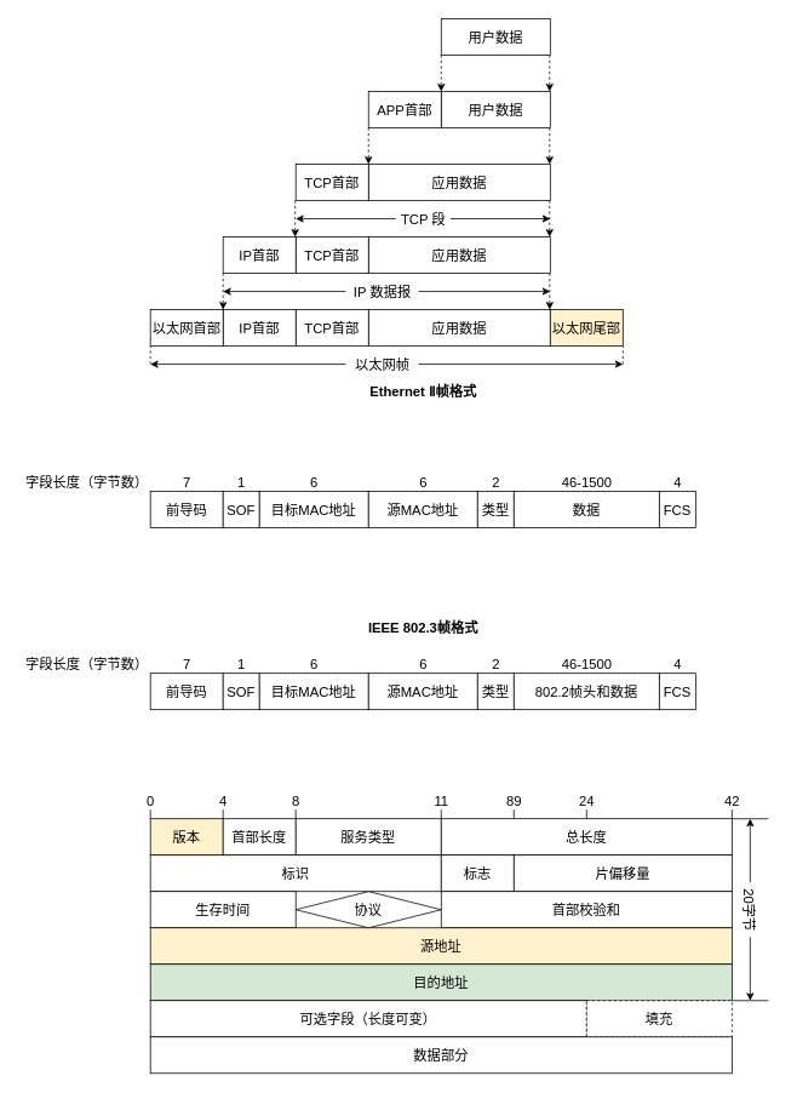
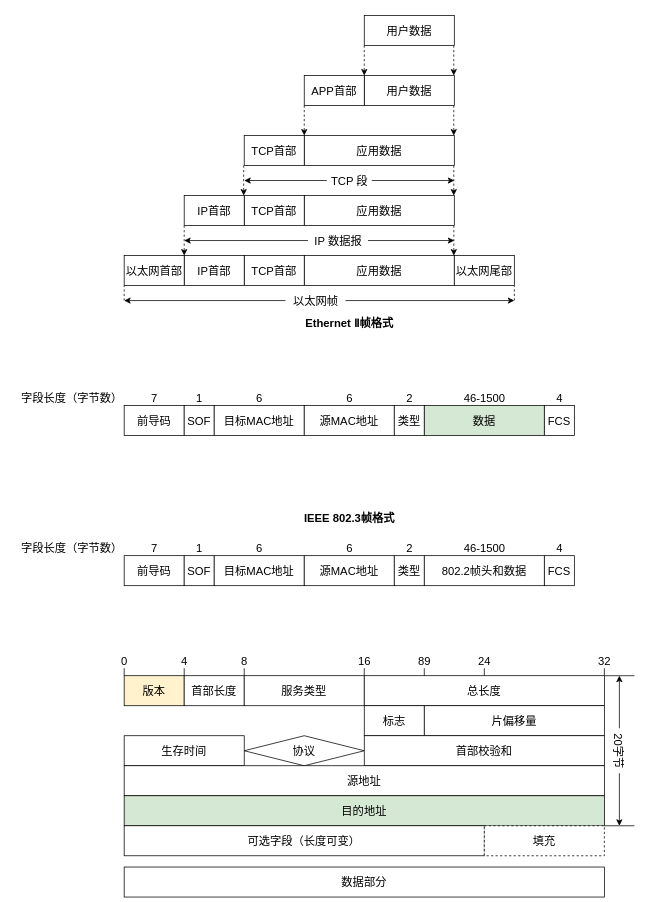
  <mxCell id="0" />
  <mxCell id="1" parent="0" />
  <mxCell id="2" value="用户数据" style="rounded=0;whiteSpace=wrap;html=1;fontSize=15;" vertex="1" parent="1"><mxGeometry x="485" y="20" width="120" height="40" as="geometry" /></mxCell>
  <mxCell id="3" value="用户数据" style="rounded=0;whiteSpace=wrap;html=1;fontSize=15;" vertex="1" parent="1"><mxGeometry x="485" y="100" width="120" height="40" as="geometry" /></mxCell>
  <mxCell id="4" value="应用数据" style="rounded=0;whiteSpace=wrap;html=1;fontSize=15;" vertex="1" parent="1"><mxGeometry x="405" y="180" width="200" height="40" as="geometry" /></mxCell>
  <mxCell id="5" value="APP首部" style="rounded=0;whiteSpace=wrap;html=1;fontSize=15;" vertex="1" parent="1"><mxGeometry x="405" y="100" width="80" height="40" as="geometry" /></mxCell>
  <mxCell id="6" value="" style="endArrow=classic;html=1;rounded=0;fontSize=15;dashed=1;exitX=0;exitY=1;exitDx=0;exitDy=0;entryX=0;entryY=0;entryDx=0;entryDy=0;" edge="1" parent="1" source="2" target="3"><mxGeometry width="50" height="50" relative="1" as="geometry"><mxPoint x="505" y="290" as="sourcePoint" /><mxPoint x="555" y="240" as="targetPoint" /></mxGeometry></mxCell>
  <mxCell id="7" value="" style="endArrow=classic;html=1;rounded=0;fontSize=15;dashed=1;exitX=0;exitY=1;exitDx=0;exitDy=0;entryX=0;entryY=0;entryDx=0;entryDy=0;strokeWidth=1;" edge="1" parent="1"><mxGeometry width="50" height="50" relative="1" as="geometry"><mxPoint x="604.31" y="60" as="sourcePoint" /><mxPoint x="604.31" y="100" as="targetPoint" /></mxGeometry></mxCell>
  <mxCell id="8" value="" style="endArrow=classic;html=1;rounded=0;fontSize=15;dashed=1;exitX=0;exitY=1;exitDx=0;exitDy=0;entryX=0;entryY=0;entryDx=0;entryDy=0;" edge="1" parent="1"><mxGeometry width="50" height="50" relative="1" as="geometry"><mxPoint x="405" y="140" as="sourcePoint" /><mxPoint x="405" y="180" as="targetPoint" /></mxGeometry></mxCell>
  <mxCell id="9" value="" style="endArrow=classic;html=1;rounded=0;fontSize=15;dashed=1;exitX=0;exitY=1;exitDx=0;exitDy=0;entryX=0;entryY=0;entryDx=0;entryDy=0;" edge="1" parent="1"><mxGeometry width="50" height="50" relative="1" as="geometry"><mxPoint x="604.31" y="140" as="sourcePoint" /><mxPoint x="604.31" y="180" as="targetPoint" /></mxGeometry></mxCell>
  <mxCell id="10" value="TCP首部" style="rounded=0;whiteSpace=wrap;html=1;fontSize=15;" vertex="1" parent="1"><mxGeometry x="325" y="180" width="80" height="40" as="geometry" /></mxCell>
  <mxCell id="11" value="应用数据" style="rounded=0;whiteSpace=wrap;html=1;fontSize=15;" vertex="1" parent="1"><mxGeometry x="405" y="260" width="200" height="40" as="geometry" /></mxCell>
  <mxCell id="12" value="TCP首部" style="rounded=0;whiteSpace=wrap;html=1;fontSize=15;" vertex="1" parent="1"><mxGeometry x="325" y="260" width="80" height="40" as="geometry" /></mxCell>
  <mxCell id="13" value="" style="endArrow=classic;html=1;rounded=0;fontSize=15;dashed=1;exitX=0;exitY=1;exitDx=0;exitDy=0;entryX=0;entryY=0;entryDx=0;entryDy=0;" edge="1" parent="1"><mxGeometry width="50" height="50" relative="1" as="geometry"><mxPoint x="324.31" y="220" as="sourcePoint" /><mxPoint x="324.31" y="260" as="targetPoint" /></mxGeometry></mxCell>
  <mxCell id="14" value="" style="endArrow=classic;html=1;rounded=0;fontSize=15;dashed=1;exitX=0;exitY=1;exitDx=0;exitDy=0;entryX=0;entryY=0;entryDx=0;entryDy=0;" edge="1" parent="1"><mxGeometry width="50" height="50" relative="1" as="geometry"><mxPoint x="604.31" y="220" as="sourcePoint" /><mxPoint x="604.31" y="260" as="targetPoint" /></mxGeometry></mxCell>
  <mxCell id="15" value="IP首部" style="rounded=0;whiteSpace=wrap;html=1;fontSize=15;" vertex="1" parent="1"><mxGeometry x="245" y="260" width="80" height="40" as="geometry" /></mxCell>
  <mxCell id="16" value="" style="endArrow=classic;startArrow=none;html=1;rounded=0;fontSize=15;strokeWidth=1;" edge="1" parent="1" source="17"><mxGeometry width="50" height="50" relative="1" as="geometry"><mxPoint x="325" y="240" as="sourcePoint" /><mxPoint x="605" y="240" as="targetPoint" /></mxGeometry></mxCell>
  <mxCell id="17" value="TCP 段" style="text;html=1;align=center;verticalAlign=middle;resizable=0;points=[];autosize=1;strokeColor=none;fillColor=none;fontSize=15;" vertex="1" parent="1"><mxGeometry x="435" y="230" width="60" height="20" as="geometry" /></mxCell>
  <mxCell id="18" value="" style="endArrow=none;startArrow=classic;html=1;rounded=0;fontSize=15;strokeWidth=1;" edge="1" parent="1" target="17"><mxGeometry width="50" height="50" relative="1" as="geometry"><mxPoint x="325" y="240" as="sourcePoint" /><mxPoint x="605" y="240" as="targetPoint" /></mxGeometry></mxCell>
  <mxCell id="19" value="应用数据" style="rounded=0;whiteSpace=wrap;html=1;fontSize=15;" vertex="1" parent="1"><mxGeometry x="405" y="340" width="200" height="40" as="geometry" /></mxCell>
  <mxCell id="20" value="TCP首部" style="rounded=0;whiteSpace=wrap;html=1;fontSize=15;" vertex="1" parent="1"><mxGeometry x="325" y="340" width="80" height="40" as="geometry" /></mxCell>
  <mxCell id="21" value="IP首部" style="rounded=0;whiteSpace=wrap;html=1;fontSize=15;" vertex="1" parent="1"><mxGeometry x="245" y="340" width="80" height="40" as="geometry" /></mxCell>
  <mxCell id="22" value="以太网首部" style="rounded=0;whiteSpace=wrap;html=1;fontSize=15;" vertex="1" parent="1"><mxGeometry x="165" y="340" width="80" height="40" as="geometry" /></mxCell>
- <mxCell id="23" value="以太网尾部" style="rounded=0;whiteSpace=wrap;html=1;fontSize=15;fillColor=#fff2cc;" vertex="1" parent="1"><mxGeometry x="605" y="340" width="80" height="40" as="geometry" /></mxCell>
+ <mxCell id="23" value="以太网尾部" style="rounded=0;whiteSpace=wrap;html=1;fontSize=15;" vertex="1" parent="1"><mxGeometry x="605" y="340" width="80" height="40" as="geometry" /></mxCell>
  <mxCell id="24" value="" style="endArrow=classic;html=1;rounded=0;fontSize=15;dashed=1;exitX=0;exitY=1;exitDx=0;exitDy=0;entryX=0;entryY=0;entryDx=0;entryDy=0;" edge="1" parent="1"><mxGeometry width="50" height="50" relative="1" as="geometry"><mxPoint x="245" y="300" as="sourcePoint" /><mxPoint x="245" y="340" as="targetPoint" /></mxGeometry></mxCell>
  <mxCell id="25" value="" style="endArrow=classic;html=1;rounded=0;fontSize=15;dashed=1;exitX=0;exitY=1;exitDx=0;exitDy=0;entryX=0;entryY=0;entryDx=0;entryDy=0;" edge="1" parent="1"><mxGeometry width="50" height="50" relative="1" as="geometry"><mxPoint x="604.38" y="300" as="sourcePoint" /><mxPoint x="604.38" y="340" as="targetPoint" /></mxGeometry></mxCell>
  <mxCell id="26" value="" style="endArrow=classic;startArrow=none;html=1;rounded=0;fontSize=15;strokeWidth=1;" edge="1" parent="1" source="27"><mxGeometry width="50" height="50" relative="1" as="geometry"><mxPoint x="245" y="320" as="sourcePoint" /><mxPoint x="605" y="320" as="targetPoint" /></mxGeometry></mxCell>
- <mxCell id="27" value="IP 数据报" style="text;html=1;align=center;verticalAlign=middle;resizable=0;points=[];autosize=1;strokeColor=none;fillColor=none;fontSize=15;" vertex="1" parent="1"><mxGeometry x="380" y="310" width="80" height="20" as="geometry" /></mxCell>
+ <mxCell id="27" value="IP 数据报" style="text;html=1;align=center;verticalAlign=middle;resizable=0;points=[];autosize=1;strokeColor=none;fillColor=none;fontSize=15;" vertex="1" parent="1"><mxGeometry x="410" y="310" width="80" height="20" as="geometry" /></mxCell>
  <mxCell id="28" value="" style="endArrow=none;startArrow=classic;html=1;rounded=0;fontSize=15;strokeWidth=1;" edge="1" parent="1" target="27"><mxGeometry width="50" height="50" relative="1" as="geometry"><mxPoint x="245" y="320" as="sourcePoint" /><mxPoint x="605" y="320" as="targetPoint" /></mxGeometry></mxCell>
  <mxCell id="29" value="" style="endArrow=classic;startArrow=none;html=1;rounded=0;fontSize=15;strokeWidth=1;" edge="1" parent="1" source="32"><mxGeometry width="50" height="50" relative="1" as="geometry"><mxPoint x="165" y="400" as="sourcePoint" /><mxPoint x="685" y="400" as="targetPoint" /></mxGeometry></mxCell>
  <mxCell id="30" value="" style="endArrow=none;dashed=1;html=1;rounded=0;fontSize=15;strokeWidth=1;" edge="1" parent="1"><mxGeometry width="50" height="50" relative="1" as="geometry"><mxPoint x="165" y="400" as="sourcePoint" /><mxPoint x="165" y="380" as="targetPoint" /></mxGeometry></mxCell>
  <mxCell id="31" value="" style="endArrow=none;dashed=1;html=1;rounded=0;fontSize=15;strokeWidth=1;" edge="1" parent="1"><mxGeometry width="50" height="50" relative="1" as="geometry"><mxPoint x="685" y="400" as="sourcePoint" /><mxPoint x="685" y="380" as="targetPoint" /></mxGeometry></mxCell>
  <mxCell id="32" value="以太网帧" style="text;html=1;align=center;verticalAlign=middle;resizable=0;points=[];autosize=1;strokeColor=none;fillColor=none;fontSize=15;" vertex="1" parent="1"><mxGeometry x="380" y="390" width="80" height="20" as="geometry" /></mxCell>
  <mxCell id="33" value="" style="endArrow=none;startArrow=classic;html=1;rounded=0;fontSize=15;strokeWidth=1;" edge="1" parent="1" target="32"><mxGeometry width="50" height="50" relative="1" as="geometry"><mxPoint x="165" y="400" as="sourcePoint" /><mxPoint x="685" y="400" as="targetPoint" /></mxGeometry></mxCell>
  <mxCell id="34" value="前导码" style="rounded=0;whiteSpace=wrap;html=1;fontSize=15;" vertex="1" parent="1"><mxGeometry x="165" y="540" width="80" height="40" as="geometry" /></mxCell>
  <mxCell id="35" value="SOF" style="rounded=0;whiteSpace=wrap;html=1;fontSize=15;" vertex="1" parent="1"><mxGeometry x="245" y="540" width="40" height="40" as="geometry" /></mxCell>
  <mxCell id="36" value="目标MAC地址" style="rounded=0;whiteSpace=wrap;html=1;fontSize=15;" vertex="1" parent="1"><mxGeometry y="540" width="120" height="40" as="geometry" x="285" /></mxCell>
  <mxCell id="37" value="源MAC地址" style="rounded=0;whiteSpace=wrap;html=1;fontSize=15;" vertex="1" parent="1"><mxGeometry x="405" y="540" width="120" height="40" as="geometry" /></mxCell>
  <mxCell id="38" value="类型" style="rounded=0;whiteSpace=wrap;html=1;fontSize=15;" vertex="1" parent="1"><mxGeometry x="525" y="540" width="40" height="40" as="geometry" /></mxCell>
- <mxCell id="39" value="数据" style="rounded=0;whiteSpace=wrap;html=1;fontSize=15;" vertex="1" parent="1"><mxGeometry x="565" y="540" width="160" height="40" as="geometry" /></mxCell>
+ <mxCell id="39" value="数据" style="rounded=0;whiteSpace=wrap;html=1;fontSize=15;fillColor=#d5e8d4;" vertex="1" parent="1"><mxGeometry x="565" y="540" width="160" height="40" as="geometry" /></mxCell>
  <mxCell id="40" value="FCS" style="rounded=0;whiteSpace=wrap;html=1;fontSize=15;" vertex="1" parent="1"><mxGeometry x="725" y="540" width="40" height="40" as="geometry" /></mxCell>
  <mxCell id="41" value="前导码" style="rounded=0;whiteSpace=wrap;html=1;fontSize=15;" vertex="1" parent="1"><mxGeometry x="165" y="740" width="80" height="40" as="geometry" /></mxCell>
  <mxCell id="42" value="SOF" style="rounded=0;whiteSpace=wrap;html=1;fontSize=15;" vertex="1" parent="1"><mxGeometry x="245" y="740" width="40" height="40" as="geometry" /></mxCell>
  <mxCell id="43" value="目标MAC地址" style="rounded=0;whiteSpace=wrap;html=1;fontSize=15;" vertex="1" parent="1"><mxGeometry y="740" width="120" height="40" as="geometry" x="285" /></mxCell>
  <mxCell id="44" value="源MAC地址" style="rounded=0;whiteSpace=wrap;html=1;fontSize=15;" vertex="1" parent="1"><mxGeometry x="405" y="740" width="120" height="40" as="geometry" /></mxCell>
  <mxCell id="45" value="类型" style="rounded=0;whiteSpace=wrap;html=1;fontSize=15;" vertex="1" parent="1"><mxGeometry x="525" y="740" width="40" height="40" as="geometry" /></mxCell>
  <mxCell id="46" value="802.2帧头和数据" style="rounded=0;whiteSpace=wrap;html=1;fontSize=15;" vertex="1" parent="1"><mxGeometry x="565" y="740" width="160" height="40" as="geometry" /></mxCell>
  <mxCell id="47" value="FCS" style="rounded=0;whiteSpace=wrap;html=1;fontSize=15;" vertex="1" parent="1"><mxGeometry x="725" y="740" width="40" height="40" as="geometry" /></mxCell>
  <mxCell id="48" value="字段长度（字节数）" style="text;html=1;align=center;verticalAlign=middle;resizable=0;points=[];autosize=1;strokeColor=none;fillColor=none;fontSize=15;" vertex="1" parent="1"><mxGeometry x="20" y="520" width="150" height="20" as="geometry" /></mxCell>
  <mxCell id="49" value="7" style="text;html=1;align=center;verticalAlign=middle;resizable=0;points=[];autosize=1;strokeColor=none;fillColor=none;fontSize=15;" vertex="1" parent="1"><mxGeometry x="195" y="520" width="20" height="20" as="geometry" /></mxCell>
  <mxCell id="50" value="1" style="text;html=1;align=center;verticalAlign=middle;resizable=0;points=[];autosize=1;strokeColor=none;fillColor=none;fontSize=15;" vertex="1" parent="1"><mxGeometry x="255" y="520" width="20" height="20" as="geometry" /></mxCell>
  <mxCell id="51" value="6" style="text;html=1;align=center;verticalAlign=middle;resizable=0;points=[];autosize=1;strokeColor=none;fillColor=none;fontSize=15;" vertex="1" parent="1"><mxGeometry x="335" y="520" width="20" height="20" as="geometry" /></mxCell>
  <mxCell id="52" value="6" style="text;html=1;align=center;verticalAlign=middle;resizable=0;points=[];autosize=1;strokeColor=none;fillColor=none;fontSize=15;" vertex="1" parent="1"><mxGeometry x="455" y="520" width="20" height="20" as="geometry" /></mxCell>
  <mxCell id="53" value="2" style="text;html=1;align=center;verticalAlign=middle;resizable=0;points=[];autosize=1;strokeColor=none;fillColor=none;fontSize=15;" vertex="1" parent="1"><mxGeometry x="535" y="520" width="20" height="20" as="geometry" /></mxCell>
  <mxCell id="54" value="4" style="text;html=1;align=center;verticalAlign=middle;resizable=0;points=[];autosize=1;strokeColor=none;fillColor=none;fontSize=15;" vertex="1" parent="1"><mxGeometry x="735" y="520" width="20" height="20" as="geometry" /></mxCell>
  <mxCell id="55" value="46-1500" style="text;html=1;align=center;verticalAlign=middle;resizable=0;points=[];autosize=1;strokeColor=none;fillColor=none;fontSize=15;" vertex="1" parent="1"><mxGeometry x="610" y="520" width="70" height="20" as="geometry" /></mxCell>
  <mxCell id="56" value="字段长度（字节数）" style="text;html=1;align=center;verticalAlign=middle;resizable=0;points=[];autosize=1;strokeColor=none;fillColor=none;fontSize=15;" vertex="1" parent="1"><mxGeometry x="20" y="720" width="150" height="20" as="geometry" /></mxCell>
  <mxCell id="57" value="7" style="text;html=1;align=center;verticalAlign=middle;resizable=0;points=[];autosize=1;strokeColor=none;fillColor=none;fontSize=15;" vertex="1" parent="1"><mxGeometry x="195" y="720" width="20" height="20" as="geometry" /></mxCell>
  <mxCell id="58" value="1" style="text;html=1;align=center;verticalAlign=middle;resizable=0;points=[];autosize=1;strokeColor=none;fillColor=none;fontSize=15;" vertex="1" parent="1"><mxGeometry x="255" y="720" width="20" height="20" as="geometry" /></mxCell>
  <mxCell id="59" value="6" style="text;html=1;align=center;verticalAlign=middle;resizable=0;points=[];autosize=1;strokeColor=none;fillColor=none;fontSize=15;" vertex="1" parent="1"><mxGeometry x="335" y="720" width="20" height="20" as="geometry" /></mxCell>
  <mxCell id="60" value="6" style="text;html=1;align=center;verticalAlign=middle;resizable=0;points=[];autosize=1;strokeColor=none;fillColor=none;fontSize=15;" vertex="1" parent="1"><mxGeometry x="455" y="720" width="20" height="20" as="geometry" /></mxCell>
  <mxCell id="61" value="2" style="text;html=1;align=center;verticalAlign=middle;resizable=0;points=[];autosize=1;strokeColor=none;fillColor=none;fontSize=15;" vertex="1" parent="1"><mxGeometry x="535" y="720" width="20" height="20" as="geometry" /></mxCell>
  <mxCell id="62" value="4" style="text;html=1;align=center;verticalAlign=middle;resizable=0;points=[];autosize=1;strokeColor=none;fillColor=none;fontSize=15;" vertex="1" parent="1"><mxGeometry x="735" y="720" width="20" height="20" as="geometry" /></mxCell>
  <mxCell id="63" value="46-1500" style="text;html=1;align=center;verticalAlign=middle;resizable=0;points=[];autosize=1;strokeColor=none;fillColor=none;fontSize=15;" vertex="1" parent="1"><mxGeometry x="610" y="720" width="70" height="20" as="geometry" /></mxCell>
  <mxCell id="64" value="Ethernet Ⅱ帧格式" style="text;html=1;align=center;verticalAlign=middle;resizable=0;points=[];autosize=1;strokeColor=none;fillColor=none;fontSize=15;fontStyle=1" vertex="1" parent="1"><mxGeometry x="395" y="420" width="140" height="20" as="geometry" /></mxCell>
  <mxCell id="65" value="&lt;b&gt;IEEE 802.3帧格式&lt;/b&gt;" style="text;html=1;align=center;verticalAlign=middle;resizable=0;points=[];autosize=1;strokeColor=none;fillColor=none;fontSize=15;" vertex="1" parent="1"><mxGeometry x="395" y="680" width="140" height="20" as="geometry" /></mxCell>
  <mxCell id="66" value="版本" style="rounded=0;whiteSpace=wrap;html=1;fontSize=15;fillColor=#fff2cc;" vertex="1" parent="1"><mxGeometry x="165" y="900" width="80" height="40" as="geometry" /></mxCell>
  <mxCell id="67" value="首部长度" style="rounded=0;whiteSpace=wrap;html=1;fontSize=15;" vertex="1" parent="1"><mxGeometry x="245" y="900" width="80" height="40" as="geometry" /></mxCell>
  <mxCell id="68" value="服务类型" style="rounded=0;whiteSpace=wrap;html=1;fontSize=15;" vertex="1" parent="1"><mxGeometry x="325" y="900" width="160" height="40" as="geometry" /></mxCell>
  <mxCell id="69" value="总长度" style="rounded=0;whiteSpace=wrap;html=1;fontSize=15;" vertex="1" parent="1"><mxGeometry x="485" y="900" width="320" height="40" as="geometry" /></mxCell>
- <mxCell id="70" value="标识" style="rounded=0;whiteSpace=wrap;html=1;fontSize=15;" vertex="1" parent="1"><mxGeometry x="165" y="940" width="320" height="40" as="geometry" /></mxCell>
  <mxCell id="71" value="标志" style="rounded=0;whiteSpace=wrap;html=1;fontSize=15;" vertex="1" parent="1"><mxGeometry x="485" y="940" width="80" height="40" as="geometry" /></mxCell>
  <mxCell id="72" value="片偏移量" style="rounded=0;whiteSpace=wrap;html=1;fontSize=15;" vertex="1" parent="1"><mxGeometry x="565" y="940" width="240" height="40" as="geometry" /></mxCell>
  <mxCell id="73" value="生存时间" style="rounded=0;whiteSpace=wrap;html=1;fontSize=15;" vertex="1" parent="1"><mxGeometry x="165" y="980" width="160" height="40" as="geometry" /></mxCell>
  <mxCell id="74" value="协议" style="rhombus;whiteSpace=wrap;html=1;fontSize=15;" vertex="1" parent="1"><mxGeometry x="325" y="980" width="160" height="40" as="geometry" /></mxCell>
  <mxCell id="75" value="首部校验和" style="rounded=0;whiteSpace=wrap;html=1;fontSize=15;" vertex="1" parent="1"><mxGeometry x="485" y="980" width="320" height="40" as="geometry" /></mxCell>
- <mxCell id="76" value="源地址" style="rounded=0;whiteSpace=wrap;html=1;fontSize=15;fillColor=#fff2cc;" vertex="1" parent="1"><mxGeometry x="165" y="1020" width="640" height="40" as="geometry" /></mxCell>
+ <mxCell id="76" value="源地址" style="rounded=0;whiteSpace=wrap;html=1;fontSize=15;" vertex="1" parent="1"><mxGeometry x="165" y="1020" width="640" height="40" as="geometry" /></mxCell>
  <mxCell id="77" value="目的地址" style="rounded=0;whiteSpace=wrap;html=1;fontSize=15;fillColor=#d5e8d4;" vertex="1" parent="1"><mxGeometry x="165" y="1060" width="640" height="40" as="geometry" /></mxCell>
  <mxCell id="78" value="可选字段（长度可变）" style="rounded=0;whiteSpace=wrap;html=1;fontSize=15;" vertex="1" parent="1"><mxGeometry x="165" y="1100" width="480" height="40" as="geometry" /></mxCell>
  <mxCell id="79" value="填充" style="rounded=0;whiteSpace=wrap;html=1;fontSize=15;dashed=1;" vertex="1" parent="1"><mxGeometry x="645" y="1100" width="160" height="40" as="geometry" /></mxCell>
- <mxCell id="80" value="数据部分" style="rounded=0;whiteSpace=wrap;html=1;fontSize=15;" vertex="1" parent="1"><mxGeometry x="165" y="1140" width="640" height="40" as="geometry" /></mxCell>
+ <mxCell id="80" value="数据部分" style="rounded=0;whiteSpace=wrap;html=1;fontSize=15;" vertex="1" parent="1"><mxGeometry x="165" y="1155" width="640" height="40" as="geometry" /></mxCell>
  <mxCell id="81" value="" style="endArrow=none;html=1;rounded=0;fontSize=15;strokeWidth=1;" edge="1" parent="1"><mxGeometry width="50" height="50" relative="1" as="geometry"><mxPoint x="165" y="900" as="sourcePoint" /><mxPoint x="165" y="890" as="targetPoint" /></mxGeometry></mxCell>
  <mxCell id="82" value="" style="endArrow=none;html=1;rounded=0;fontSize=15;strokeWidth=1;entryX=1;entryY=0;entryDx=0;entryDy=0;" edge="1" parent="1" target="66"><mxGeometry width="50" height="50" relative="1" as="geometry"><mxPoint x="245" y="890" as="sourcePoint" /><mxPoint x="175" y="900" as="targetPoint" /></mxGeometry></mxCell>
  <mxCell id="83" value="" style="endArrow=none;html=1;rounded=0;fontSize=15;strokeWidth=1;exitX=0;exitY=0;exitDx=0;exitDy=0;" edge="1" parent="1" source="68"><mxGeometry width="50" height="50" relative="1" as="geometry"><mxPoint x="355" y="950" as="sourcePoint" /><mxPoint x="325" y="890" as="targetPoint" /></mxGeometry></mxCell>
  <mxCell id="84" value="" style="endArrow=none;html=1;rounded=0;fontSize=15;strokeWidth=1;exitX=0;exitY=0;exitDx=0;exitDy=0;" edge="1" parent="1" source="69"><mxGeometry width="50" height="50" relative="1" as="geometry"><mxPoint x="555" y="950" as="sourcePoint" /><mxPoint x="485" y="890" as="targetPoint" /></mxGeometry></mxCell>
  <mxCell id="85" value="" style="endArrow=none;html=1;rounded=0;fontSize=15;strokeWidth=1;exitX=0.25;exitY=0;exitDx=0;exitDy=0;" edge="1" parent="1" source="69"><mxGeometry width="50" height="50" relative="1" as="geometry"><mxPoint x="555" y="950" as="sourcePoint" /><mxPoint x="565" y="890" as="targetPoint" /></mxGeometry></mxCell>
  <mxCell id="86" value="" style="endArrow=none;html=1;rounded=0;fontSize=15;strokeWidth=1;exitX=1;exitY=0;exitDx=0;exitDy=0;" edge="1" parent="1" source="69"><mxGeometry width="50" height="50" relative="1" as="geometry"><mxPoint x="625" y="900" as="sourcePoint" /><mxPoint x="805" y="890" as="targetPoint" /></mxGeometry></mxCell>
  <mxCell id="87" value="0" style="text;html=1;align=center;verticalAlign=middle;resizable=0;points=[];autosize=1;strokeColor=none;fillColor=none;fontSize=15;" vertex="1" parent="1"><mxGeometry x="155" y="870" width="20" height="20" as="geometry" /></mxCell>
  <mxCell id="88" value="4" style="text;html=1;align=center;verticalAlign=middle;resizable=0;points=[];autosize=1;strokeColor=none;fillColor=none;fontSize=15;" vertex="1" parent="1"><mxGeometry x="235" y="870" width="20" height="20" as="geometry" /></mxCell>
  <mxCell id="89" value="8" style="text;html=1;align=center;verticalAlign=middle;resizable=0;points=[];autosize=1;strokeColor=none;fillColor=none;fontSize=15;" vertex="1" parent="1"><mxGeometry x="315" y="870" width="20" height="20" as="geometry" /></mxCell>
- <mxCell id="90" value="11" style="text;html=1;align=center;verticalAlign=middle;resizable=0;points=[];autosize=1;strokeColor=none;fillColor=none;fontSize=15;" vertex="1" parent="1"><mxGeometry x="470" y="870" width="30" height="20" as="geometry" /></mxCell>
+ <mxCell id="90" value="16" style="text;html=1;align=center;verticalAlign=middle;resizable=0;points=[];autosize=1;strokeColor=none;fillColor=none;fontSize=15;" vertex="1" parent="1"><mxGeometry x="470" y="870" width="30" height="20" as="geometry" /></mxCell>
  <mxCell id="91" value="89" style="text;html=1;align=center;verticalAlign=middle;resizable=0;points=[];autosize=1;strokeColor=none;fillColor=none;fontSize=15;" vertex="1" parent="1"><mxGeometry x="550" y="870" width="30" height="20" as="geometry" /></mxCell>
- <mxCell id="92" value="42" style="text;html=1;align=center;verticalAlign=middle;resizable=0;points=[];autosize=1;strokeColor=none;fillColor=none;fontSize=15;" vertex="1" parent="1"><mxGeometry x="790" y="870" width="30" height="20" as="geometry" /></mxCell>
+ <mxCell id="92" value="32" style="text;html=1;align=center;verticalAlign=middle;resizable=0;points=[];autosize=1;strokeColor=none;fillColor=none;fontSize=15;" vertex="1" parent="1"><mxGeometry x="790" y="870" width="30" height="20" as="geometry" /></mxCell>
  <mxCell id="93" value="" style="endArrow=none;html=1;rounded=0;fontSize=15;strokeWidth=1;" edge="1" parent="1" target="69"><mxGeometry width="50" height="50" relative="1" as="geometry"><mxPoint x="645" y="890" as="sourcePoint" /><mxPoint x="495" y="880" as="targetPoint" /></mxGeometry></mxCell>
  <mxCell id="94" value="24" style="text;html=1;align=center;verticalAlign=middle;resizable=0;points=[];autosize=1;strokeColor=none;fillColor=none;fontSize=15;" vertex="1" parent="1"><mxGeometry x="630" y="870" width="30" height="20" as="geometry" /></mxCell>
  <mxCell id="95" value="" style="endArrow=none;html=1;rounded=0;fontSize=15;strokeWidth=1;" edge="1" parent="1"><mxGeometry width="50" height="50" relative="1" as="geometry"><mxPoint x="805" y="900" as="sourcePoint" /><mxPoint x="845" y="900" as="targetPoint" /></mxGeometry></mxCell>
  <mxCell id="96" value="" style="endArrow=none;html=1;rounded=0;fontSize=15;strokeWidth=1;exitX=1;exitY=0;exitDx=0;exitDy=0;" edge="1" parent="1" source="79"><mxGeometry width="50" height="50" relative="1" as="geometry"><mxPoint x="565" y="940" as="sourcePoint" /><mxPoint x="845" y="1100" as="targetPoint" /></mxGeometry></mxCell>
  <mxCell id="97" value="" style="endArrow=classic;startArrow=none;html=1;rounded=0;fontSize=15;strokeWidth=1;" edge="1" parent="1" source="98"><mxGeometry width="50" height="50" relative="1" as="geometry"><mxPoint x="825" y="1100" as="sourcePoint" /><mxPoint x="825" y="900" as="targetPoint" /></mxGeometry></mxCell>
  <mxCell id="98" value="20字节" style="text;html=1;align=center;verticalAlign=middle;resizable=0;points=[];autosize=1;strokeColor=none;fillColor=none;fontSize=15;rotation=90;" vertex="1" parent="1"><mxGeometry x="795" y="990" width="60" height="20" as="geometry" /></mxCell>
  <mxCell id="99" value="" style="endArrow=none;startArrow=classic;html=1;rounded=0;fontSize=15;strokeWidth=1;" edge="1" parent="1" target="98"><mxGeometry width="50" height="50" relative="1" as="geometry"><mxPoint x="825" y="1100" as="sourcePoint" /><mxPoint x="825" y="900" as="targetPoint" /></mxGeometry></mxCell>
